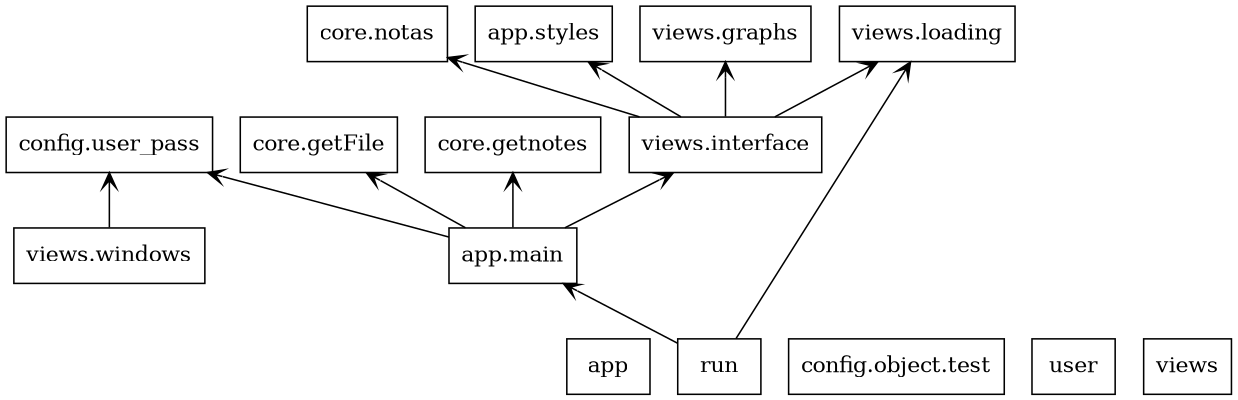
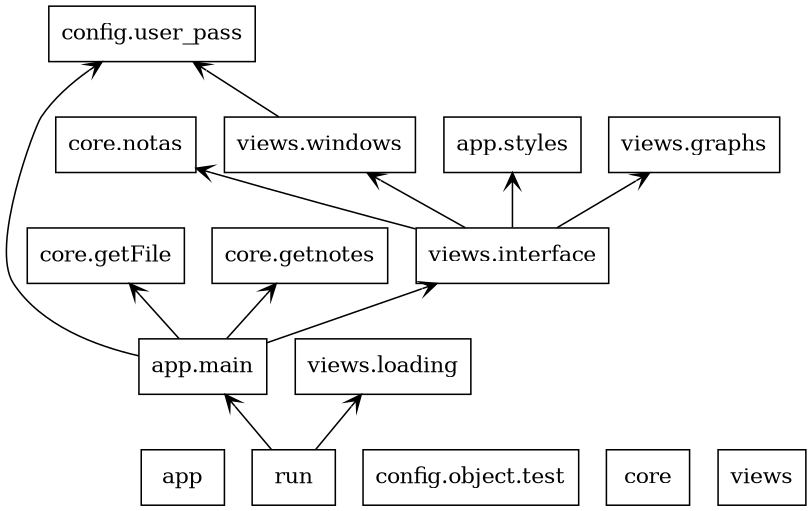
  digraph {
    rankdir=BT
    node [color=black shape=box style=solid]
    edge [arrowhead=open arrowtail=none]
    n1 [label=app]
    n2 [label="app.main"]
    n3 [label="config.user_pass"]
    n4 [label="core.getFile"]
    n5 [label="core.getnotes"]
    n6 [label="views.interface"]
    n7 [label="core.notas"]
    n8 [label="views.windows"]
    n9 [label="app.styles"]
    n10 [label="views.graphs"]
    n11 [label="views.loading"]
    n12 [label="config.object.test"]
-   n13 [label=user]
+   n13 [label=core]
    n14 [label=run]
    n15 [label=views]
    n2 -> n3
    n2 -> n4
    n2 -> n5
    n2 -> n6
    n6 -> n7
-   n6 -> n11
+   n6 -> n8
    n6 -> n9
    n6 -> n10
    n8 -> n3
    n14 -> n2
    n14 -> n11
  }
